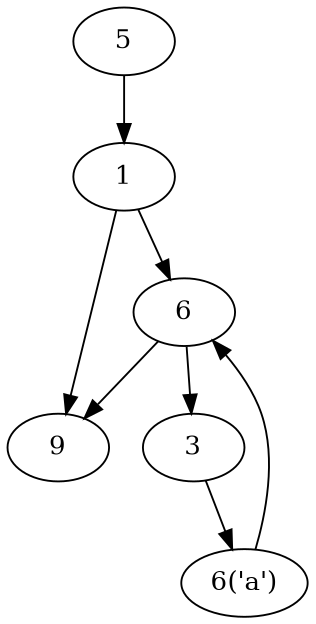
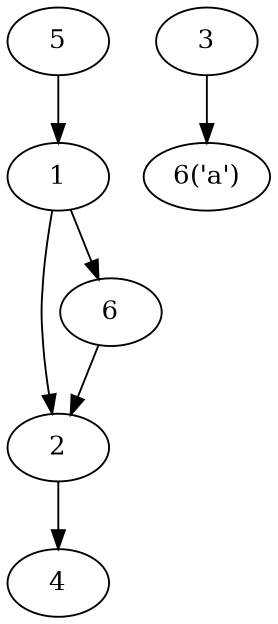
  digraph {
    n1 [label=5]
    1
-   2 [label=9]
+   2
    6
+   4
    n6 [label="6('a')"]
    3
    n1 -> 1
    1 -> 2
    1 -> 6
+   2 -> 4
    6 -> 2
-   6 -> 3
-   n6 -> 6
    3 -> n6
  }
